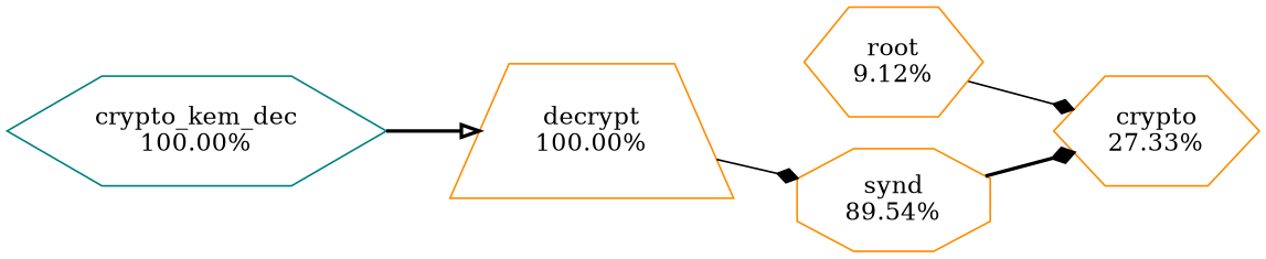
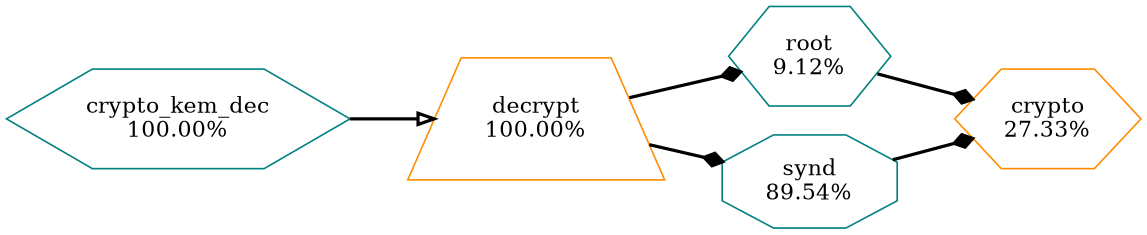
  digraph {
    rankdir=LR
    node [color=darkorange shape=hexagon]
    edge [arrowhead=diamond style=bold]
    n1 [color=teal label="crypto_kem_dec\n100.00%"]
    n2 [label="decrypt\n100.00%" shape=trapezium]
-   n3 [label="root\n9.12%"]
-   n4 [label="synd\n89.54%" shape=octagon]
+   n3 [color=teal label="root\n9.12%"]
+   n4 [color=teal label="synd\n89.54%" shape=octagon]
    n5 [label="crypto\n27.33%"]
    n1 -> n2 [arrowhead=onormal]
-   n2 -> n4 [style=solid]
-   n3 -> n5 [style=solid]
+   n2 -> n3
+   n2 -> n4
+   n3 -> n5
    n4 -> n5
  }
